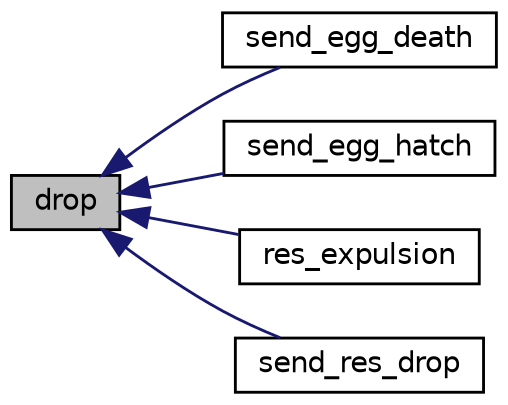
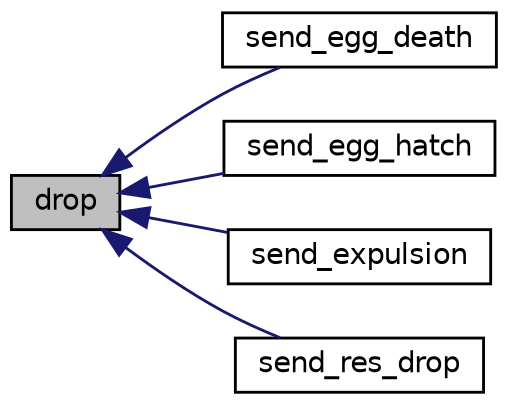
  digraph {
    rankdir=LR
    node [color=black fillcolor=white fontname=Helvetica fontsize=10 shape=record style=filled]
    edge [color=midnightblue dir=back fontname=Helvetica fontsize=10 labelfontname=Helvetica labelfontsize=10 style=solid]
    n1 [fillcolor=grey75 fontcolor=black height=0.2 label=drop width=0.4]
    n2 [height=0.2 label=send_egg_death width=0.4]
    n3 [height=0.2 label=send_egg_hatch width=0.4]
-   n4 [height=0.2 label=res_expulsion width=0.4]
+   n4 [height=0.2 label=send_expulsion width=0.4]
    n5 [height=0.2 label=send_res_drop width=0.4]
    n1 -> n2
    n1 -> n3
    n1 -> n4
    n1 -> n5
  }
